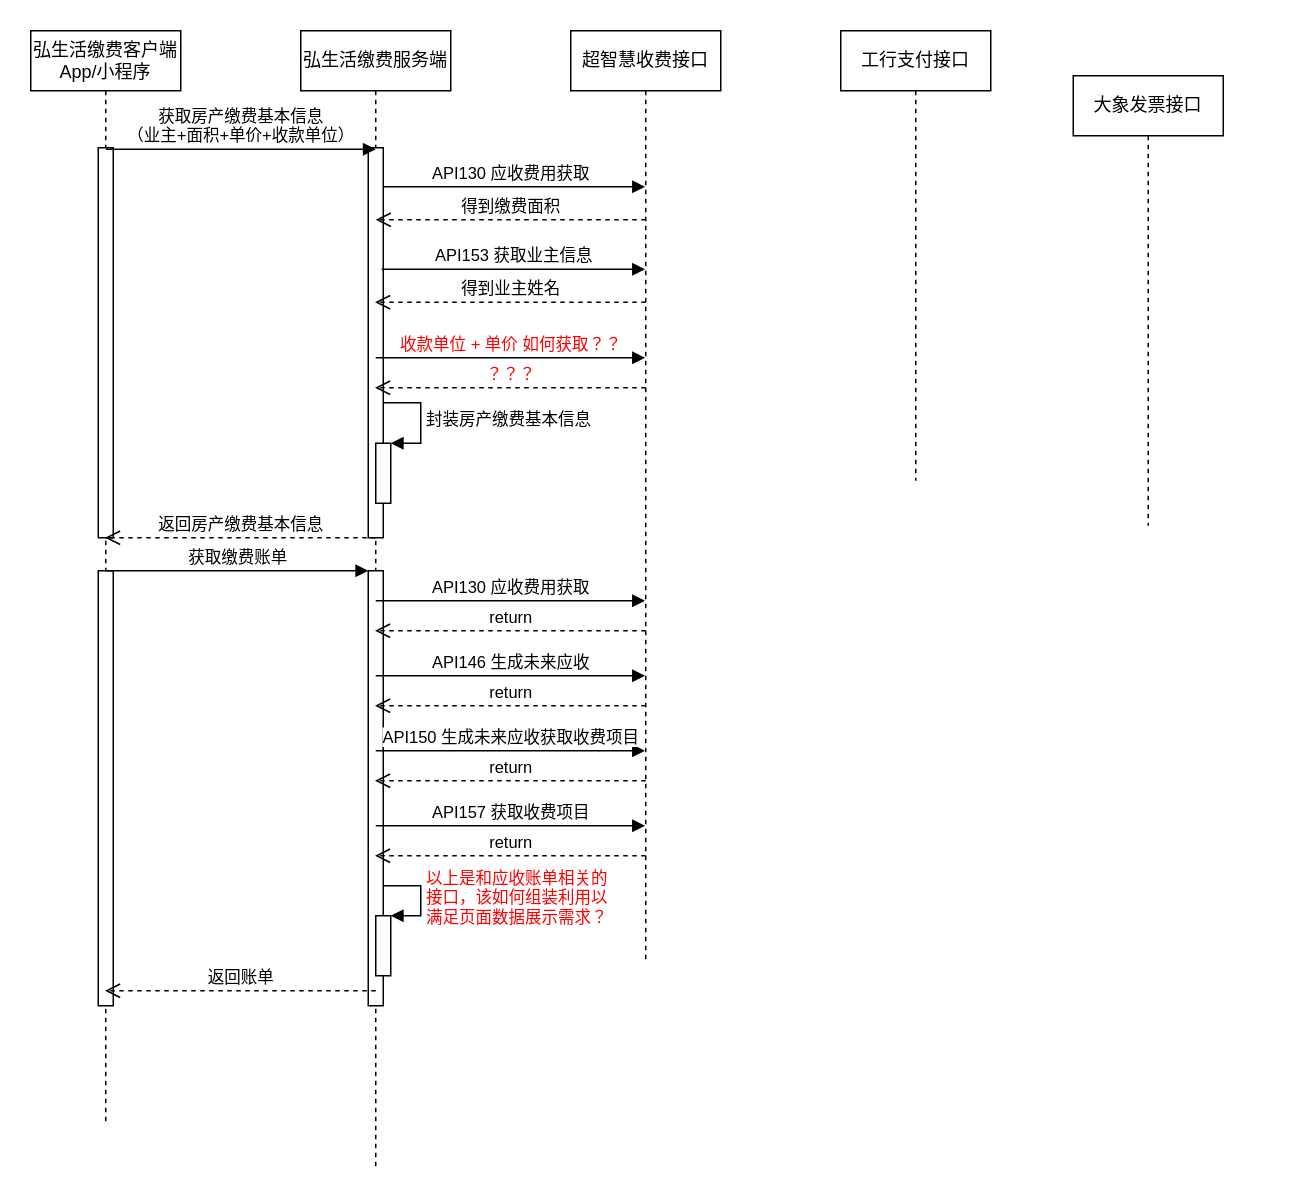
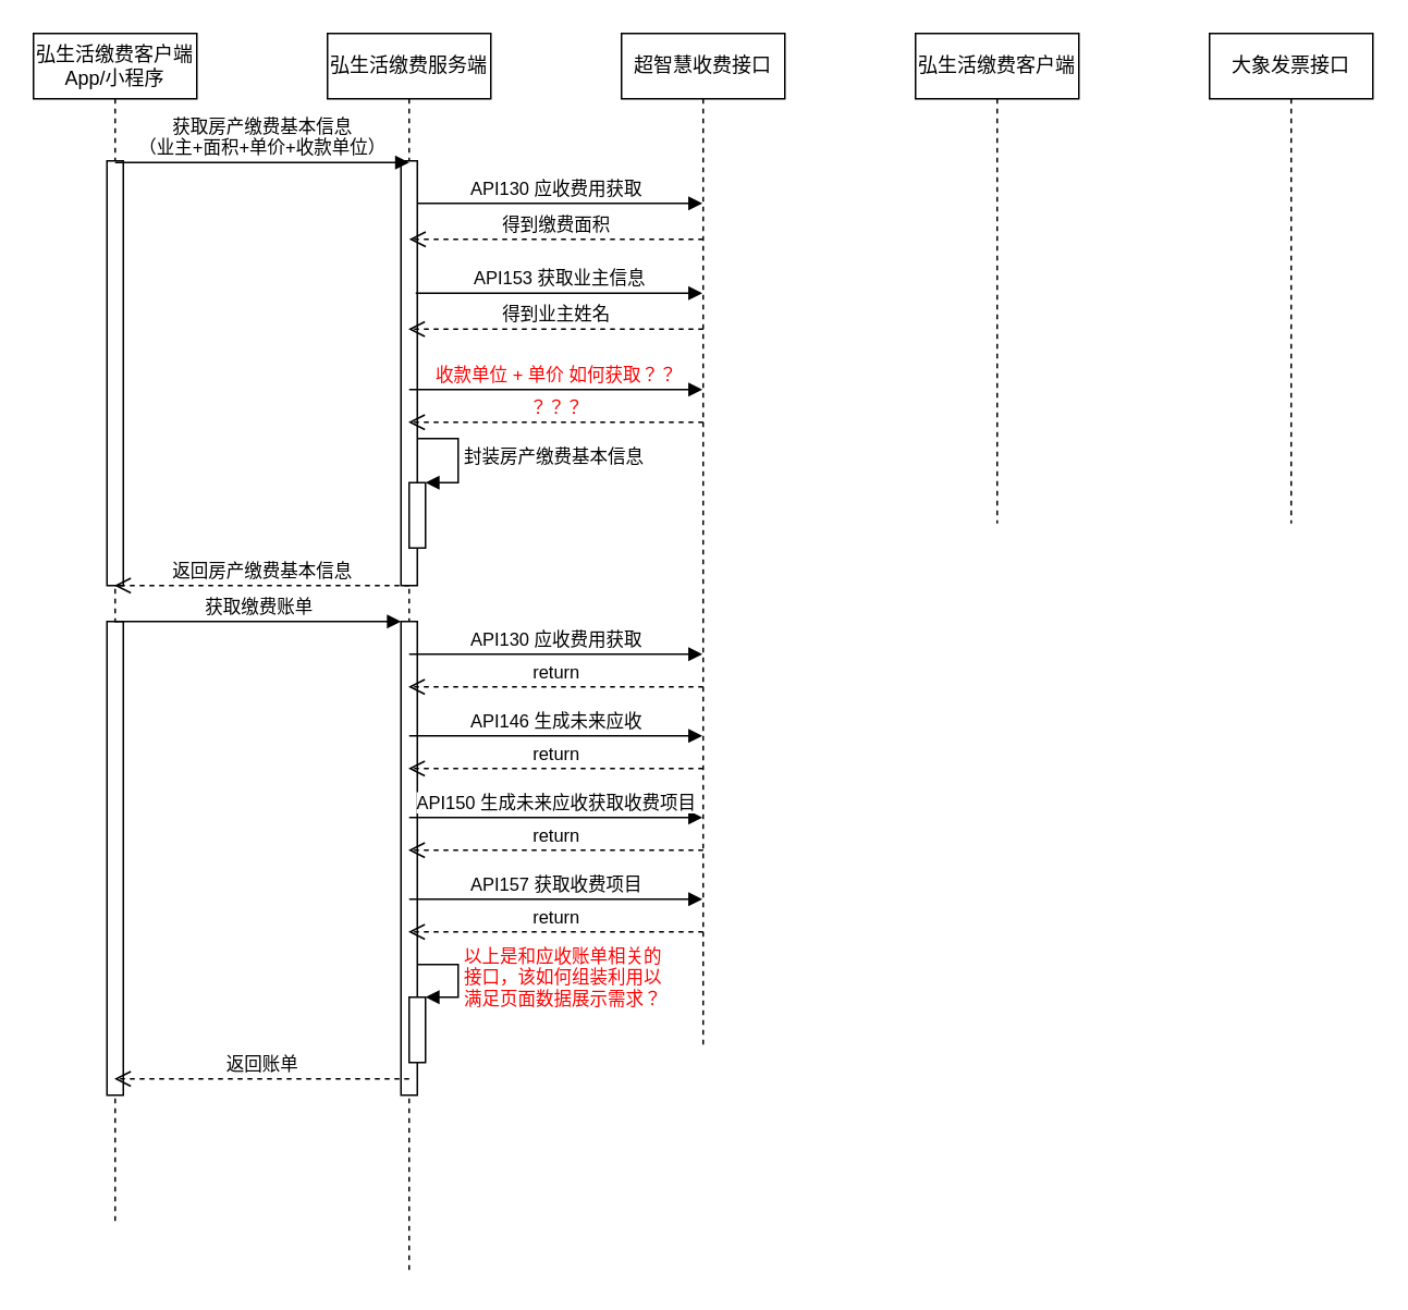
  <mxCell id="0" />
  <mxCell id="1" parent="0" />
  <mxCell id="2" value="弘生活缴费客户端&lt;br&gt;App/小程序" style="shape=umlLifeline;perimeter=lifelinePerimeter;whiteSpace=wrap;html=1;container=1;collapsible=0;recursiveResize=0;outlineConnect=0;" parent="1" vertex="1"><mxGeometry x="20" y="20" width="100" height="730" as="geometry" /></mxCell>
  <mxCell id="3" value="" style="html=1;points=[];perimeter=orthogonalPerimeter;" parent="2" vertex="1"><mxGeometry x="45" y="78" width="10" height="260" as="geometry" /></mxCell>
  <mxCell id="4" value="" style="html=1;points=[];perimeter=orthogonalPerimeter;" vertex="1" parent="2"><mxGeometry x="45" y="360" width="10" height="290" as="geometry" /></mxCell>
  <mxCell id="5" value="弘生活缴费服务端" style="shape=umlLifeline;perimeter=lifelinePerimeter;whiteSpace=wrap;html=1;container=1;collapsible=0;recursiveResize=0;outlineConnect=0;" parent="1" vertex="1"><mxGeometry x="200" y="20" width="100" height="760" as="geometry" /></mxCell>
  <mxCell id="6" value="API130 应收费用获取" style="html=1;verticalAlign=bottom;endArrow=block;" parent="5" edge="1"><mxGeometry x="0.003" width="80" relative="1" as="geometry"><mxPoint x="50" y="104" as="sourcePoint" /><mxPoint x="229.5" y="104" as="targetPoint" /><mxPoint as="offset" /></mxGeometry></mxCell>
  <mxCell id="7" value="" style="html=1;points=[];perimeter=orthogonalPerimeter;" parent="5" vertex="1"><mxGeometry x="45" y="78" width="10" height="260" as="geometry" /></mxCell>
  <mxCell id="8" value="&lt;font color=&quot;#ff0000&quot;&gt;收款单位 + 单价 如何获取？？&lt;/font&gt;" style="html=1;verticalAlign=bottom;endArrow=block;" parent="5" edge="1"><mxGeometry width="80" relative="1" as="geometry"><mxPoint x="50" y="218" as="sourcePoint" /><mxPoint x="229.5" y="218" as="targetPoint" /></mxGeometry></mxCell>
  <mxCell id="9" value="" style="html=1;points=[];perimeter=orthogonalPerimeter;" parent="5" vertex="1"><mxGeometry x="50" y="275" width="10" height="40" as="geometry" /></mxCell>
  <mxCell id="10" value="封装房产缴费基本信息" style="edgeStyle=orthogonalEdgeStyle;html=1;align=left;spacingLeft=2;endArrow=block;rounded=0;entryX=1;entryY=0;" parent="5" target="9" edge="1"><mxGeometry relative="1" as="geometry"><mxPoint x="55" y="248" as="sourcePoint" /><Array as="points"><mxPoint x="80" y="248" /></Array></mxGeometry></mxCell>
  <mxCell id="11" value="" style="html=1;points=[];perimeter=orthogonalPerimeter;" vertex="1" parent="5"><mxGeometry x="45" y="360" width="10" height="290" as="geometry" /></mxCell>
  <mxCell id="12" value="API146 生成未来应收" style="html=1;verticalAlign=bottom;endArrow=block;" edge="1" parent="5" target="17"><mxGeometry width="80" relative="1" as="geometry"><mxPoint x="50" y="430" as="sourcePoint" /><mxPoint x="130" y="430" as="targetPoint" /></mxGeometry></mxCell>
  <mxCell id="13" value="API150 生成未来应收获取收费项目" style="html=1;verticalAlign=bottom;endArrow=block;" edge="1" parent="5" target="17"><mxGeometry width="80" relative="1" as="geometry"><mxPoint x="50" y="480" as="sourcePoint" /><mxPoint x="130" y="480" as="targetPoint" /></mxGeometry></mxCell>
  <mxCell id="14" value="API157 获取收费项目" style="html=1;verticalAlign=bottom;endArrow=block;" edge="1" parent="5" target="17"><mxGeometry width="80" relative="1" as="geometry"><mxPoint x="50" y="530" as="sourcePoint" /><mxPoint x="130" y="530" as="targetPoint" /></mxGeometry></mxCell>
  <mxCell id="15" value="" style="html=1;points=[];perimeter=orthogonalPerimeter;" vertex="1" parent="5"><mxGeometry x="50" y="590" width="10" height="40" as="geometry" /></mxCell>
  <mxCell id="16" value="&lt;font color=&quot;#ff0000&quot;&gt;以上是和应收账单相关的&lt;br&gt;接口，该如何组装利用以&lt;br&gt;满足页面数据展示需求？&lt;/font&gt;" style="edgeStyle=orthogonalEdgeStyle;html=1;align=left;spacingLeft=2;endArrow=block;rounded=0;entryX=1;entryY=0;" edge="1" target="15" parent="5"><mxGeometry relative="1" as="geometry"><mxPoint x="55" y="570" as="sourcePoint" /><Array as="points"><mxPoint x="80" y="570" /></Array></mxGeometry></mxCell>
  <mxCell id="17" value="超智慧收费接口" style="shape=umlLifeline;perimeter=lifelinePerimeter;whiteSpace=wrap;html=1;container=1;collapsible=0;recursiveResize=0;outlineConnect=0;" parent="1" vertex="1"><mxGeometry x="380" y="20" width="100" height="620" as="geometry" /></mxCell>
- <mxCell id="18" value="工行支付接口" style="shape=umlLifeline;perimeter=lifelinePerimeter;whiteSpace=wrap;html=1;container=1;collapsible=0;recursiveResize=0;outlineConnect=0;" parent="1" vertex="1"><mxGeometry x="560" y="20" width="100" height="300" as="geometry" /></mxCell>
- <mxCell id="19" value="大象发票接口" style="shape=umlLifeline;perimeter=lifelinePerimeter;whiteSpace=wrap;html=1;container=1;collapsible=0;recursiveResize=0;outlineConnect=0;" parent="1" vertex="1"><mxGeometry x="715" y="50" width="100" height="300" as="geometry" /></mxCell>
+ <mxCell id="18" value="弘生活缴费客户端" style="shape=umlLifeline;perimeter=lifelinePerimeter;whiteSpace=wrap;html=1;container=1;collapsible=0;recursiveResize=0;outlineConnect=0;" parent="1" vertex="1"><mxGeometry x="560" y="20" width="100" height="300" as="geometry" /></mxCell>
+ <mxCell id="19" value="大象发票接口" style="shape=umlLifeline;perimeter=lifelinePerimeter;whiteSpace=wrap;html=1;container=1;collapsible=0;recursiveResize=0;outlineConnect=0;" parent="1" vertex="1"><mxGeometry x="740" y="20" width="100" height="300" as="geometry" /></mxCell>
  <mxCell id="20" value="获取房产缴费基本信息&lt;br&gt;（业主+面积+单价+收款单位）" style="html=1;verticalAlign=bottom;endArrow=block;" parent="1" edge="1"><mxGeometry width="80" relative="1" as="geometry"><mxPoint x="70" y="99" as="sourcePoint" /><mxPoint x="250" y="99" as="targetPoint" /></mxGeometry></mxCell>
  <mxCell id="21" value="得到缴费面积" style="html=1;verticalAlign=bottom;endArrow=open;dashed=1;endSize=8;" parent="1" edge="1"><mxGeometry relative="1" as="geometry"><mxPoint x="430" y="146" as="sourcePoint" /><mxPoint x="250" y="146" as="targetPoint" /></mxGeometry></mxCell>
  <mxCell id="22" value="API153 获取业主信息" style="html=1;verticalAlign=bottom;endArrow=block;" parent="1" edge="1"><mxGeometry width="80" relative="1" as="geometry"><mxPoint x="254" y="179" as="sourcePoint" /><mxPoint x="429.5" y="179" as="targetPoint" /></mxGeometry></mxCell>
  <mxCell id="23" value="得到业主姓名" style="html=1;verticalAlign=bottom;endArrow=open;dashed=1;endSize=8;" parent="1" edge="1"><mxGeometry relative="1" as="geometry"><mxPoint x="430" y="201" as="sourcePoint" /><mxPoint x="249.5" y="201" as="targetPoint" /></mxGeometry></mxCell>
  <mxCell id="24" value="&lt;font color=&quot;#ff0000&quot;&gt;？？？&lt;/font&gt;" style="html=1;verticalAlign=bottom;endArrow=open;dashed=1;endSize=8;" parent="1" edge="1"><mxGeometry relative="1" as="geometry"><mxPoint x="430" y="258" as="sourcePoint" /><mxPoint x="249.5" y="258" as="targetPoint" /></mxGeometry></mxCell>
  <mxCell id="25" value="返回房产缴费基本信息" style="html=1;verticalAlign=bottom;endArrow=open;dashed=1;endSize=8;" parent="1" edge="1"><mxGeometry relative="1" as="geometry"><mxPoint x="250" y="358" as="sourcePoint" /><mxPoint x="69.5" y="358" as="targetPoint" /></mxGeometry></mxCell>
  <mxCell id="26" value="返回账单" style="html=1;verticalAlign=bottom;endArrow=open;dashed=1;endSize=8;" edge="1" parent="1"><mxGeometry relative="1" as="geometry"><mxPoint x="69.5" y="660" as="targetPoint" /><mxPoint x="250" y="660" as="sourcePoint" /></mxGeometry></mxCell>
  <mxCell id="27" value="获取缴费账单" style="html=1;verticalAlign=bottom;endArrow=block;entryX=0;entryY=0;" edge="1" target="11" parent="1" source="2"><mxGeometry relative="1" as="geometry"><mxPoint x="175" y="380" as="sourcePoint" /></mxGeometry></mxCell>
  <mxCell id="28" value="API130 应收费用获取" style="html=1;verticalAlign=bottom;endArrow=block;" edge="1" parent="1" target="17"><mxGeometry width="80" relative="1" as="geometry"><mxPoint x="250" y="400" as="sourcePoint" /><mxPoint x="330" y="400" as="targetPoint" /></mxGeometry></mxCell>
  <mxCell id="29" value="return" style="html=1;verticalAlign=bottom;endArrow=open;dashed=1;endSize=8;" edge="1" parent="1" target="5"><mxGeometry relative="1" as="geometry"><mxPoint x="430" y="420" as="sourcePoint" /><mxPoint x="350" y="420" as="targetPoint" /></mxGeometry></mxCell>
  <mxCell id="30" value="return" style="html=1;verticalAlign=bottom;endArrow=open;dashed=1;endSize=8;" edge="1" parent="1" target="5"><mxGeometry relative="1" as="geometry"><mxPoint x="430" y="470" as="sourcePoint" /><mxPoint x="350" y="470" as="targetPoint" /></mxGeometry></mxCell>
  <mxCell id="31" value="return" style="html=1;verticalAlign=bottom;endArrow=open;dashed=1;endSize=8;" edge="1" parent="1" target="5"><mxGeometry relative="1" as="geometry"><mxPoint x="430" y="520" as="sourcePoint" /><mxPoint x="350" y="520" as="targetPoint" /></mxGeometry></mxCell>
  <mxCell id="32" value="return" style="html=1;verticalAlign=bottom;endArrow=open;dashed=1;endSize=8;" edge="1" parent="1" target="5"><mxGeometry relative="1" as="geometry"><mxPoint x="430" y="570" as="sourcePoint" /><mxPoint x="350" y="570" as="targetPoint" /></mxGeometry></mxCell>
